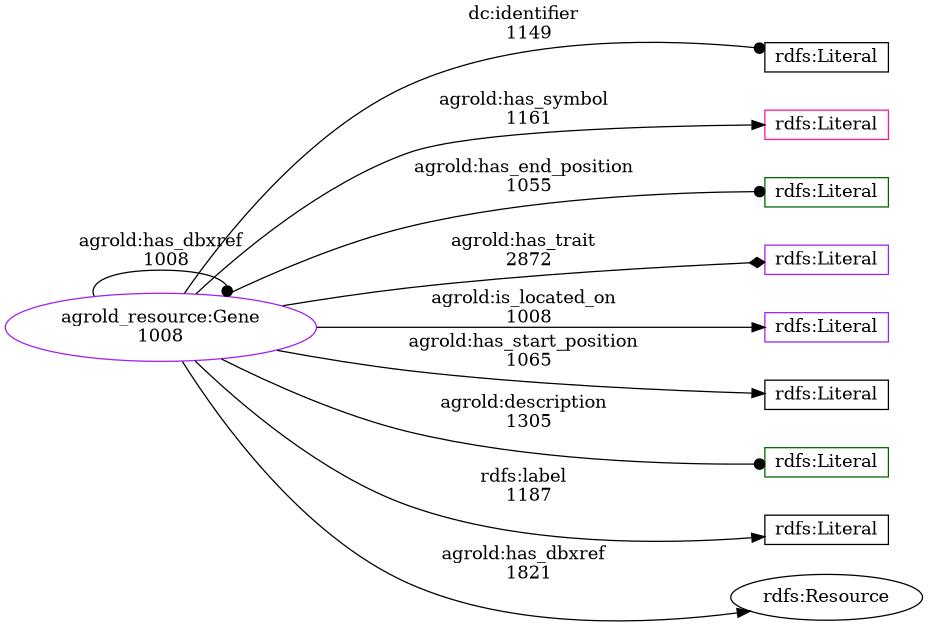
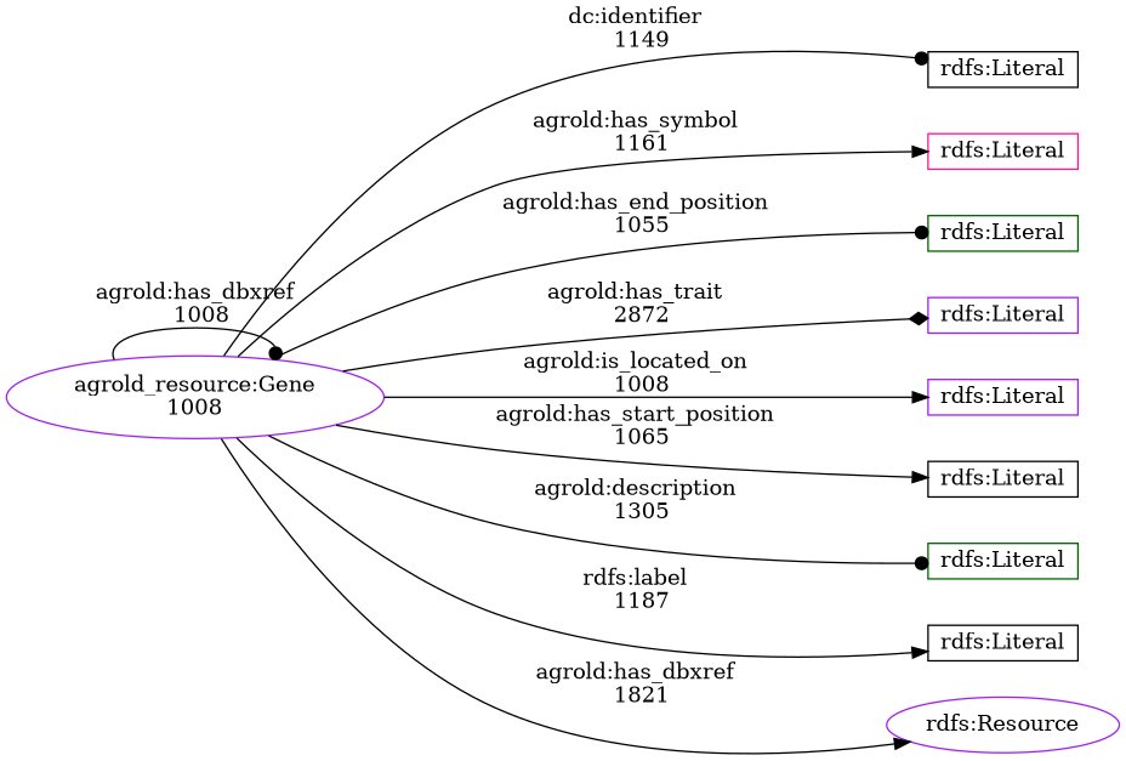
  digraph {
    rankdir=LR
    ranksep=2
    node [color=black shape=box]
    edge [arrowhead=normal]
    n1 [label="agrold_resource:Gene\n1008" color=purple shape=""]
    n2 [height=0.3 label="rdfs:Literal"]
    n3 [height=0.3 label="rdfs:Literal" color=deeppink]
    n4 [height=0.3 label="rdfs:Literal" color=darkgreen]
    n5 [height=0.3 label="rdfs:Literal" color=purple]
    n6 [height=0.3 label="rdfs:Literal" color=purple]
    n7 [height=0.3 label="rdfs:Literal"]
    n8 [height=0.3 label="rdfs:Literal" color=darkgreen]
    n9 [height=0.3 label="rdfs:Literal"]
-   n10 [label="rdfs:Resource" shape=""]
+   n10 [label="rdfs:Resource" color=purple shape=""]
    n1 -> n1 [label="agrold:has_dbxref\n  1008" arrowhead=dot]
    n1 -> n2 [label="dc:identifier\n  1149" arrowhead=dot]
    n1 -> n3 [label="agrold:has_symbol\n  1161"]
    n1 -> n4 [label="agrold:has_end_position\n  1055" arrowhead=dot]
    n1 -> n5 [label="agrold:has_trait\n  2872" arrowhead=diamond]
    n1 -> n6 [label="agrold:is_located_on\n  1008"]
    n1 -> n7 [label="agrold:has_start_position\n  1065"]
    n1 -> n8 [label="agrold:description\n  1305" arrowhead=dot]
    n1 -> n9 [label="rdfs:label\n  1187"]
    n1 -> n10 [label="agrold:has_dbxref\n  1821"]
  }
